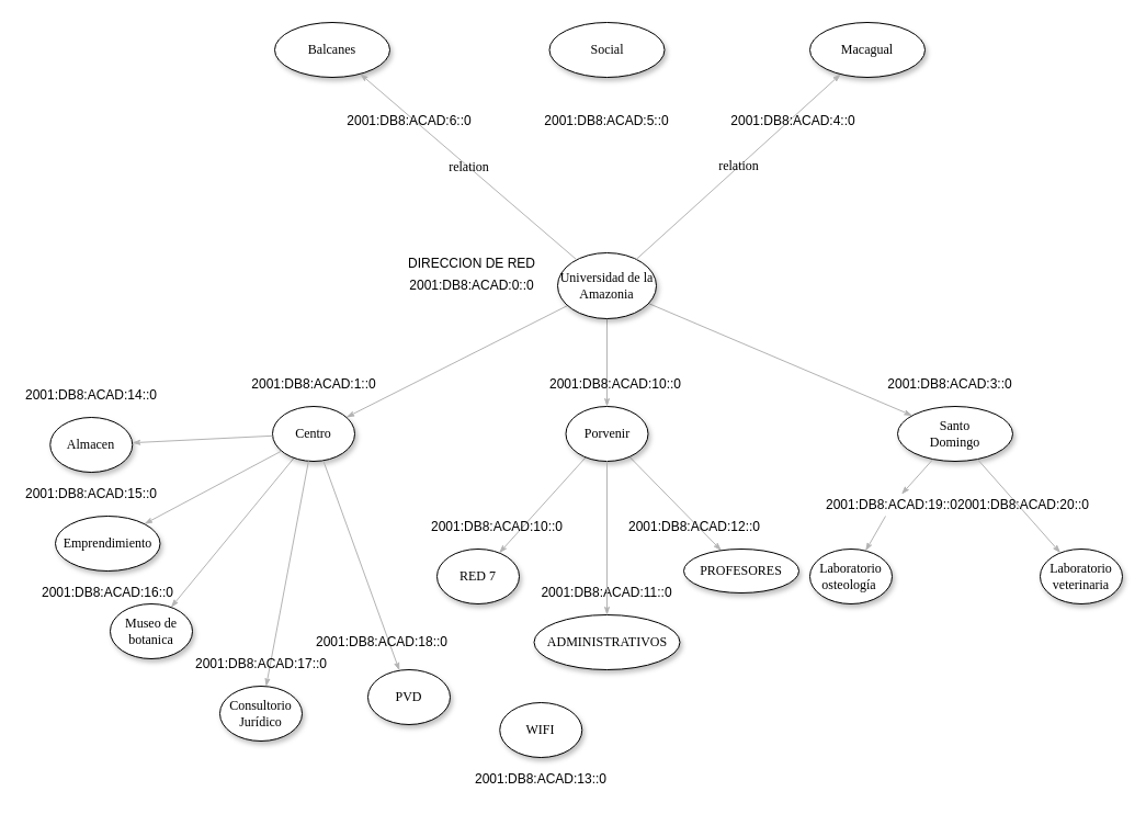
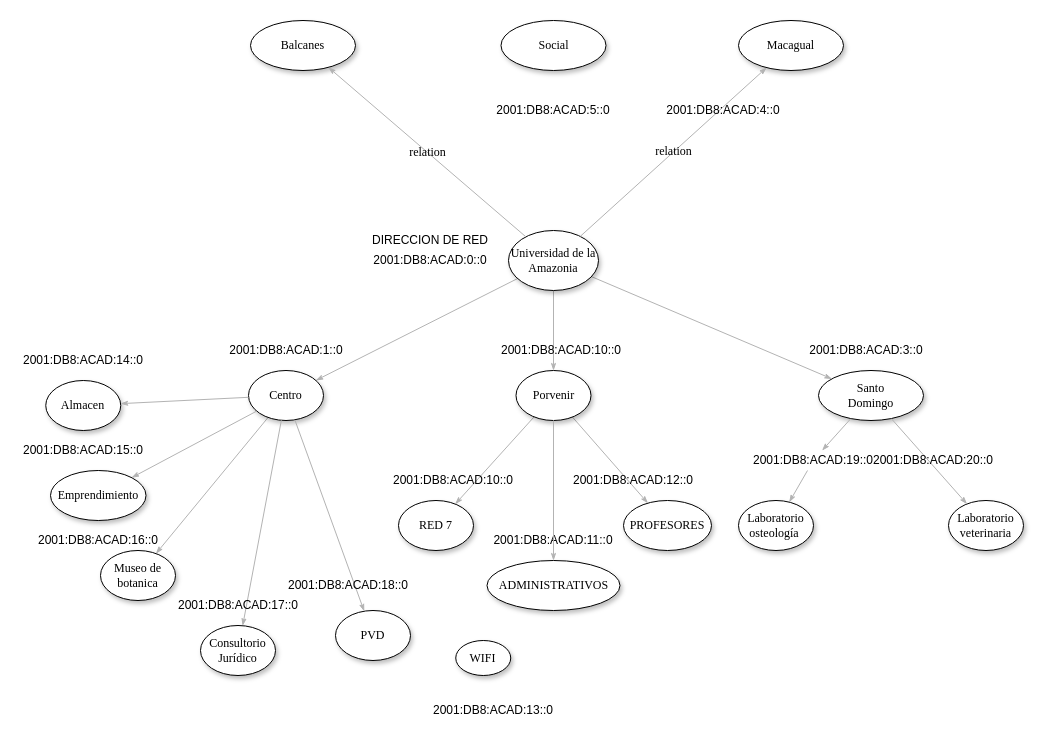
  <mxCell id="0" />
  <mxCell id="1" parent="0" />
  <mxCell id="2" value="" style="edgeStyle=none;rounded=1;html=1;labelBackgroundColor=none;startArrow=none;startFill=0;startSize=5;endArrow=classicThin;endFill=1;endSize=5;jettySize=auto;orthogonalLoop=1;strokeColor=#B3B3B3;strokeWidth=1;fontFamily=Verdana;fontSize=12" parent="1" source="5" target="8" edge="1"><mxGeometry relative="1" as="geometry" /></mxCell>
  <mxCell id="3" value="" style="edgeStyle=none;rounded=1;html=1;labelBackgroundColor=none;startArrow=none;startFill=0;startSize=5;endArrow=classicThin;endFill=1;endSize=5;jettySize=auto;orthogonalLoop=1;strokeColor=#B3B3B3;strokeWidth=1;fontFamily=Verdana;fontSize=12" parent="1" source="5" target="15" edge="1"><mxGeometry relative="1" as="geometry" /></mxCell>
  <mxCell id="4" value="" style="edgeStyle=none;rounded=1;html=1;labelBackgroundColor=none;startArrow=none;startFill=0;startSize=5;endArrow=classicThin;endFill=1;endSize=5;jettySize=auto;orthogonalLoop=1;strokeColor=#B3B3B3;strokeWidth=1;fontFamily=Verdana;fontSize=12" parent="1" source="5" target="10" edge="1"><mxGeometry relative="1" as="geometry" /></mxCell>
  <mxCell id="5" value="Universidad de la Amazonia" style="ellipse;whiteSpace=wrap;html=1;rounded=0;shadow=1;comic=0;labelBackgroundColor=none;strokeWidth=1;fontFamily=Verdana;fontSize=12;align=center;" parent="1" vertex="1"><mxGeometry x="508" y="230" width="90" height="60" as="geometry" /></mxCell>
  <mxCell id="6" value="" style="edgeStyle=none;rounded=1;html=1;labelBackgroundColor=none;startArrow=none;startFill=0;startSize=5;endArrow=classicThin;endFill=1;endSize=5;jettySize=auto;orthogonalLoop=1;strokeColor=#B3B3B3;strokeWidth=1;fontFamily=Verdana;fontSize=12" parent="1" source="8" target="13" edge="1"><mxGeometry relative="1" as="geometry" /></mxCell>
  <mxCell id="7" value="" style="edgeStyle=none;rounded=1;html=1;labelBackgroundColor=none;startArrow=none;startFill=0;startSize=5;endArrow=classicThin;endFill=1;endSize=5;jettySize=auto;orthogonalLoop=1;strokeColor=#B3B3B3;strokeWidth=1;fontFamily=Verdana;fontSize=12" parent="1" source="8" target="12" edge="1"><mxGeometry relative="1" as="geometry" /></mxCell>
  <mxCell id="8" value="&lt;span&gt;Porvenir&lt;/span&gt;" style="ellipse;whiteSpace=wrap;html=1;rounded=0;shadow=1;comic=0;labelBackgroundColor=none;strokeWidth=1;fontFamily=Verdana;fontSize=12;align=center;" parent="1" vertex="1"><mxGeometry x="515.5" y="370" width="75" height="50" as="geometry" /></mxCell>
  <mxCell id="9" value="" style="edgeStyle=none;rounded=1;html=1;labelBackgroundColor=none;startArrow=none;startFill=0;startSize=5;endArrow=classicThin;endFill=1;endSize=5;jettySize=auto;orthogonalLoop=1;strokeColor=#B3B3B3;strokeWidth=1;fontFamily=Verdana;fontSize=12" parent="1" source="53" target="11" edge="1"><mxGeometry relative="1" as="geometry" /></mxCell>
  <mxCell id="10" value="&lt;span&gt;Santo&lt;br&gt;Domingo&lt;/span&gt;" style="ellipse;whiteSpace=wrap;html=1;rounded=0;shadow=1;comic=0;labelBackgroundColor=none;strokeWidth=1;fontFamily=Verdana;fontSize=12;align=center;" parent="1" vertex="1"><mxGeometry x="818" y="370" width="105" height="50" as="geometry" /></mxCell>
  <mxCell id="11" value="Laboratorio&lt;br&gt;osteología&amp;nbsp;" style="ellipse;whiteSpace=wrap;html=1;rounded=0;shadow=1;comic=0;labelBackgroundColor=none;strokeWidth=1;fontFamily=Verdana;fontSize=12;align=center;" parent="1" vertex="1"><mxGeometry x="738" y="500" width="75" height="50" as="geometry" /></mxCell>
- <mxCell id="12" value="&lt;span&gt;PROFESORES&lt;/span&gt;" style="ellipse;whiteSpace=wrap;html=1;rounded=0;shadow=1;comic=0;labelBackgroundColor=none;strokeWidth=1;fontFamily=Verdana;fontSize=12;align=center;" parent="1" vertex="1"><mxGeometry x="623" y="500" width="105" height="40" as="geometry" /></mxCell>
+ <mxCell id="12" value="&lt;span&gt;PROFESORES&lt;/span&gt;" style="ellipse;whiteSpace=wrap;html=1;rounded=0;shadow=1;comic=0;labelBackgroundColor=none;strokeWidth=1;fontFamily=Verdana;fontSize=12;align=center;" parent="1" vertex="1"><mxGeometry x="623" y="500" width="88" height="50" as="geometry" /></mxCell>
  <mxCell id="13" value="RED 7" style="ellipse;whiteSpace=wrap;html=1;rounded=0;shadow=1;comic=0;labelBackgroundColor=none;strokeWidth=1;fontFamily=Verdana;fontSize=12;align=center;" parent="1" vertex="1"><mxGeometry x="398" y="500" width="75" height="50" as="geometry" /></mxCell>
  <mxCell id="14" value="" style="edgeStyle=none;rounded=1;html=1;labelBackgroundColor=none;startArrow=none;startFill=0;startSize=5;endArrow=classicThin;endFill=1;endSize=5;jettySize=auto;orthogonalLoop=1;strokeColor=#B3B3B3;strokeWidth=1;fontFamily=Verdana;fontSize=12" parent="1" source="15" target="16" edge="1"><mxGeometry relative="1" as="geometry" /></mxCell>
  <mxCell id="15" value="Centro" style="ellipse;whiteSpace=wrap;html=1;rounded=0;shadow=1;comic=0;labelBackgroundColor=none;strokeWidth=1;fontFamily=Verdana;fontSize=12;align=center;" parent="1" vertex="1"><mxGeometry x="248" y="370" width="75" height="50" as="geometry" /></mxCell>
  <mxCell id="16" value="&lt;span&gt;Museo de botanica&lt;/span&gt;" style="ellipse;whiteSpace=wrap;html=1;rounded=0;shadow=1;comic=0;labelBackgroundColor=none;strokeWidth=1;fontFamily=Verdana;fontSize=12;align=center;" parent="1" vertex="1"><mxGeometry x="100" y="550" width="75" height="50" as="geometry" /></mxCell>
  <mxCell id="17" value="Balcanes" style="ellipse;whiteSpace=wrap;html=1;rounded=0;shadow=1;comic=0;labelBackgroundColor=none;strokeWidth=1;fontFamily=Verdana;fontSize=12;align=center;" parent="1" vertex="1"><mxGeometry x="250" y="20" width="105" height="50" as="geometry" /></mxCell>
  <mxCell id="18" value="Social" style="ellipse;whiteSpace=wrap;html=1;rounded=0;shadow=1;comic=0;labelBackgroundColor=none;strokeWidth=1;fontFamily=Verdana;fontSize=12;align=center;" parent="1" vertex="1"><mxGeometry x="500.5" y="20" width="105" height="50" as="geometry" /></mxCell>
  <mxCell id="19" value="Macagual" style="ellipse;whiteSpace=wrap;html=1;rounded=0;shadow=1;comic=0;labelBackgroundColor=none;strokeWidth=1;fontFamily=Verdana;fontSize=12;align=center;" parent="1" vertex="1"><mxGeometry x="738" y="20" width="105" height="50" as="geometry" /></mxCell>
  <mxCell id="20" value="relation" style="edgeStyle=none;rounded=1;html=1;labelBackgroundColor=none;startArrow=none;startFill=0;startSize=5;endArrow=classicThin;endFill=1;endSize=5;jettySize=auto;orthogonalLoop=1;strokeColor=#B3B3B3;strokeWidth=1;fontFamily=Verdana;fontSize=12" parent="1" source="5" target="17" edge="1"><mxGeometry relative="1" as="geometry"><mxPoint x="600.613" y="286.469" as="sourcePoint" /><mxPoint x="762.053" y="357.976" as="targetPoint" /></mxGeometry></mxCell>
  <mxCell id="21" value="relation" style="edgeStyle=none;rounded=1;html=1;labelBackgroundColor=none;startArrow=none;startFill=0;startSize=5;endArrow=classicThin;endFill=1;endSize=5;jettySize=auto;orthogonalLoop=1;strokeColor=#B3B3B3;strokeWidth=1;fontFamily=Verdana;fontSize=12" parent="1" source="5" target="19" edge="1"><mxGeometry relative="1" as="geometry"><mxPoint x="607.979" y="269.088" as="sourcePoint" /><mxPoint x="738.05" y="266.087" as="targetPoint" /></mxGeometry></mxCell>
  <mxCell id="22" value="&lt;span&gt;Emprendimiento&lt;/span&gt;" style="ellipse;whiteSpace=wrap;html=1;rounded=0;shadow=1;comic=0;labelBackgroundColor=none;strokeWidth=1;fontFamily=Verdana;fontSize=12;align=center;" parent="1" vertex="1"><mxGeometry x="50" y="470" width="95.5" height="50" as="geometry" /></mxCell>
  <mxCell id="23" value="Consultorio Jurídico" style="ellipse;whiteSpace=wrap;html=1;rounded=0;shadow=1;comic=0;labelBackgroundColor=none;strokeWidth=1;fontFamily=Verdana;fontSize=12;align=center;" parent="1" vertex="1"><mxGeometry x="200" y="625" width="75" height="50" as="geometry" /></mxCell>
  <mxCell id="24" value="PVD" style="ellipse;whiteSpace=wrap;html=1;rounded=0;shadow=1;comic=0;labelBackgroundColor=none;strokeWidth=1;fontFamily=Verdana;fontSize=12;align=center;" parent="1" vertex="1"><mxGeometry x="335" y="610" width="75" height="50" as="geometry" /></mxCell>
  <mxCell id="25" value="Almacen" style="ellipse;whiteSpace=wrap;html=1;rounded=0;shadow=1;comic=0;labelBackgroundColor=none;strokeWidth=1;fontFamily=Verdana;fontSize=12;align=center;" parent="1" vertex="1"><mxGeometry x="45.25" y="380" width="75" height="50" as="geometry" /></mxCell>
  <mxCell id="26" value="" style="edgeStyle=none;rounded=1;html=1;labelBackgroundColor=none;startArrow=none;startFill=0;startSize=5;endArrow=classicThin;endFill=1;endSize=5;jettySize=auto;orthogonalLoop=1;strokeColor=#B3B3B3;strokeWidth=1;fontFamily=Verdana;fontSize=12" parent="1" source="15" target="22" edge="1"><mxGeometry relative="1" as="geometry"><mxPoint x="261.474" y="415.508" as="sourcePoint" /><mxPoint x="134.521" y="454.484" as="targetPoint" /></mxGeometry></mxCell>
  <mxCell id="27" value="" style="edgeStyle=none;rounded=1;html=1;labelBackgroundColor=none;startArrow=none;startFill=0;startSize=5;endArrow=classicThin;endFill=1;endSize=5;jettySize=auto;orthogonalLoop=1;strokeColor=#B3B3B3;strokeWidth=1;fontFamily=Verdana;fontSize=12" parent="1" source="15" target="25" edge="1"><mxGeometry relative="1" as="geometry"><mxPoint x="271.474" y="425.508" as="sourcePoint" /><mxPoint x="144.521" y="464.484" as="targetPoint" /></mxGeometry></mxCell>
  <mxCell id="28" value="" style="edgeStyle=none;rounded=1;html=1;labelBackgroundColor=none;startArrow=none;startFill=0;startSize=5;endArrow=classicThin;endFill=1;endSize=5;jettySize=auto;orthogonalLoop=1;strokeColor=#B3B3B3;strokeWidth=1;fontFamily=Verdana;fontSize=12" parent="1" source="15" target="24" edge="1"><mxGeometry relative="1" as="geometry"><mxPoint x="281.474" y="435.508" as="sourcePoint" /><mxPoint x="154.521" y="474.484" as="targetPoint" /></mxGeometry></mxCell>
  <mxCell id="29" value="" style="edgeStyle=none;rounded=1;html=1;labelBackgroundColor=none;startArrow=none;startFill=0;startSize=5;endArrow=classicThin;endFill=1;endSize=5;jettySize=auto;orthogonalLoop=1;strokeColor=#B3B3B3;strokeWidth=1;fontFamily=Verdana;fontSize=12" parent="1" source="15" target="23" edge="1"><mxGeometry relative="1" as="geometry"><mxPoint x="291.474" y="445.508" as="sourcePoint" /><mxPoint x="164.521" y="484.484" as="targetPoint" /></mxGeometry></mxCell>
  <mxCell id="30" value="&lt;span&gt;Laboratorio&lt;br&gt;veterinaria&lt;br&gt;&lt;/span&gt;" style="ellipse;whiteSpace=wrap;html=1;rounded=0;shadow=1;comic=0;labelBackgroundColor=none;strokeWidth=1;fontFamily=Verdana;fontSize=12;align=center;" parent="1" vertex="1"><mxGeometry x="948" y="500" width="75" height="50" as="geometry" /></mxCell>
  <mxCell id="31" value="" style="edgeStyle=none;rounded=1;html=1;labelBackgroundColor=none;startArrow=none;startFill=0;startSize=5;endArrow=classicThin;endFill=1;endSize=5;jettySize=auto;orthogonalLoop=1;strokeColor=#B3B3B3;strokeWidth=1;fontFamily=Verdana;fontSize=12" parent="1" source="10" target="30" edge="1"><mxGeometry relative="1" as="geometry"><mxPoint x="880.5" y="430" as="sourcePoint" /><mxPoint x="880.5" y="510" as="targetPoint" /></mxGeometry></mxCell>
  <mxCell id="32" value="2001:DB8:ACAD:0::0" style="text;html=1;strokeColor=none;fillColor=none;align=center;verticalAlign=middle;whiteSpace=wrap;rounded=0;" parent="1" vertex="1"><mxGeometry x="410" y="250" width="40" height="20" as="geometry" /></mxCell>
  <mxCell id="33" value="DIRECCION DE RED" style="text;html=1;strokeColor=none;fillColor=none;align=center;verticalAlign=middle;whiteSpace=wrap;rounded=0;" parent="1" vertex="1"><mxGeometry x="355" y="230" width="150" height="20" as="geometry" /></mxCell>
  <mxCell id="34" value="2001:DB8:ACAD:1::0" style="text;html=1;strokeColor=none;fillColor=none;align=center;verticalAlign=middle;whiteSpace=wrap;rounded=0;" parent="1" vertex="1"><mxGeometry x="222.75" y="340" width="125.5" height="20" as="geometry" /></mxCell>
  <mxCell id="35" value="2001:DB8:ACAD:10::0" style="text;html=1;strokeColor=none;fillColor=none;align=center;verticalAlign=middle;whiteSpace=wrap;rounded=0;" parent="1" vertex="1"><mxGeometry x="497.5" y="340" width="125.5" height="20" as="geometry" /></mxCell>
  <mxCell id="36" value="2001:DB8:ACAD:3::0" style="text;html=1;strokeColor=none;fillColor=none;align=center;verticalAlign=middle;whiteSpace=wrap;rounded=0;" parent="1" vertex="1"><mxGeometry x="803" y="340" width="125.5" height="20" as="geometry" /></mxCell>
  <mxCell id="37" value="2001:DB8:ACAD:4::0" style="text;html=1;strokeColor=none;fillColor=none;align=center;verticalAlign=middle;whiteSpace=wrap;rounded=0;" parent="1" vertex="1"><mxGeometry x="660" y="100" width="125.5" height="20" as="geometry" /></mxCell>
  <mxCell id="38" value="2001:DB8:ACAD:5::0" style="text;html=1;strokeColor=none;fillColor=none;align=center;verticalAlign=middle;whiteSpace=wrap;rounded=0;" parent="1" vertex="1"><mxGeometry x="490.25" y="100" width="125.5" height="20" as="geometry" /></mxCell>
- <mxCell id="39" value="2001:DB8:ACAD:6::0" style="text;html=1;strokeColor=none;fillColor=none;align=center;verticalAlign=middle;whiteSpace=wrap;rounded=0;" parent="1" vertex="1"><mxGeometry x="310" y="100" width="125.5" height="20" as="geometry" /></mxCell>
  <mxCell id="40" value="&lt;span&gt;ADMINISTRATIVOS&lt;/span&gt;" style="ellipse;whiteSpace=wrap;html=1;rounded=0;shadow=1;comic=0;labelBackgroundColor=none;strokeWidth=1;fontFamily=Verdana;fontSize=12;align=center;" parent="1" vertex="1"><mxGeometry x="486.5" y="560" width="133" height="50" as="geometry" /></mxCell>
- <mxCell id="41" value="WIFI" style="ellipse;whiteSpace=wrap;html=1;rounded=0;shadow=1;comic=0;labelBackgroundColor=none;strokeWidth=1;fontFamily=Verdana;fontSize=12;align=center;" parent="1" vertex="1"><mxGeometry x="455.25" y="640" width="75" height="50" as="geometry" /></mxCell>
+ <mxCell id="41" value="WIFI" style="ellipse;whiteSpace=wrap;html=1;rounded=0;shadow=1;comic=0;labelBackgroundColor=none;strokeWidth=1;fontFamily=Verdana;fontSize=12;align=center;" parent="1" vertex="1"><mxGeometry x="455.25" y="640" width="55" height="35" as="geometry" /></mxCell>
  <mxCell id="42" value="2001:DB8:ACAD:10::0" style="text;html=1;strokeColor=none;fillColor=none;align=center;verticalAlign=middle;whiteSpace=wrap;rounded=0;" parent="1" vertex="1"><mxGeometry x="390" y="470" width="125.5" height="20" as="geometry" /></mxCell>
  <mxCell id="43" value="2001:DB8:ACAD:11::0" style="text;html=1;strokeColor=none;fillColor=none;align=center;verticalAlign=middle;whiteSpace=wrap;rounded=0;" parent="1" vertex="1"><mxGeometry x="490.25" y="530" width="125.5" height="20" as="geometry" /></mxCell>
  <mxCell id="44" value="2001:DB8:ACAD:12::0" style="text;html=1;strokeColor=none;fillColor=none;align=center;verticalAlign=middle;whiteSpace=wrap;rounded=0;" parent="1" vertex="1"><mxGeometry x="570" y="470" width="125.5" height="20" as="geometry" /></mxCell>
  <mxCell id="45" value="2001:DB8:ACAD:13::0" style="text;html=1;strokeColor=none;fillColor=none;align=center;verticalAlign=middle;whiteSpace=wrap;rounded=0;" parent="1" vertex="1"><mxGeometry x="430" y="700" width="125.5" height="20" as="geometry" /></mxCell>
  <mxCell id="46" value="" style="edgeStyle=none;rounded=1;html=1;labelBackgroundColor=none;startArrow=none;startFill=0;startSize=5;endArrow=classicThin;endFill=1;endSize=5;jettySize=auto;orthogonalLoop=1;strokeColor=#B3B3B3;strokeWidth=1;fontFamily=Verdana;fontSize=12" parent="1" source="8" target="40" edge="1"><mxGeometry relative="1" as="geometry"><mxPoint x="581.938" y="426.578" as="sourcePoint" /><mxPoint x="657.383" y="512.622" as="targetPoint" /></mxGeometry></mxCell>
  <mxCell id="47" value="2001:DB8:ACAD:14::0" style="text;html=1;strokeColor=none;fillColor=none;align=center;verticalAlign=middle;whiteSpace=wrap;rounded=0;" parent="1" vertex="1"><mxGeometry x="20" y="350" width="125.5" height="20" as="geometry" /></mxCell>
  <mxCell id="48" value="2001:DB8:ACAD:15::0" style="text;html=1;strokeColor=none;fillColor=none;align=center;verticalAlign=middle;whiteSpace=wrap;rounded=0;" parent="1" vertex="1"><mxGeometry x="20" y="440" width="125.5" height="20" as="geometry" /></mxCell>
  <mxCell id="49" value="2001:DB8:ACAD:16::0" style="text;html=1;strokeColor=none;fillColor=none;align=center;verticalAlign=middle;whiteSpace=wrap;rounded=0;" parent="1" vertex="1"><mxGeometry x="35" y="530" width="125.5" height="20" as="geometry" /></mxCell>
  <mxCell id="50" value="2001:DB8:ACAD:17::0" style="text;html=1;strokeColor=none;fillColor=none;align=center;verticalAlign=middle;whiteSpace=wrap;rounded=0;" parent="1" vertex="1"><mxGeometry x="174.75" y="595" width="125.5" height="20" as="geometry" /></mxCell>
  <mxCell id="51" value="2001:DB8:ACAD:18::0" style="text;html=1;strokeColor=none;fillColor=none;align=center;verticalAlign=middle;whiteSpace=wrap;rounded=0;" parent="1" vertex="1"><mxGeometry x="284.5" y="575" width="125.5" height="20" as="geometry" /></mxCell>
  <mxCell id="52" value="2001:DB8:ACAD:20::0" style="text;html=1;strokeColor=none;fillColor=none;align=center;verticalAlign=middle;whiteSpace=wrap;rounded=0;" vertex="1" parent="1"><mxGeometry x="870" y="450" width="125.5" height="20" as="geometry" /></mxCell>
  <mxCell id="53" value="2001:DB8:ACAD:19::0" style="text;html=1;strokeColor=none;fillColor=none;align=center;verticalAlign=middle;whiteSpace=wrap;rounded=0;" vertex="1" parent="1"><mxGeometry x="750" y="450" width="125.5" height="20" as="geometry" /></mxCell>
  <mxCell id="54" value="" style="edgeStyle=none;rounded=1;html=1;labelBackgroundColor=none;startArrow=none;startFill=0;startSize=5;endArrow=classicThin;endFill=1;endSize=5;jettySize=auto;orthogonalLoop=1;strokeColor=#B3B3B3;strokeWidth=1;fontFamily=Verdana;fontSize=12" edge="1" parent="1" source="10" target="53"><mxGeometry relative="1" as="geometry"><mxPoint x="853.283" y="418.618" as="sourcePoint" /><mxPoint x="791.924" y="502.525" as="targetPoint" /></mxGeometry></mxCell>
